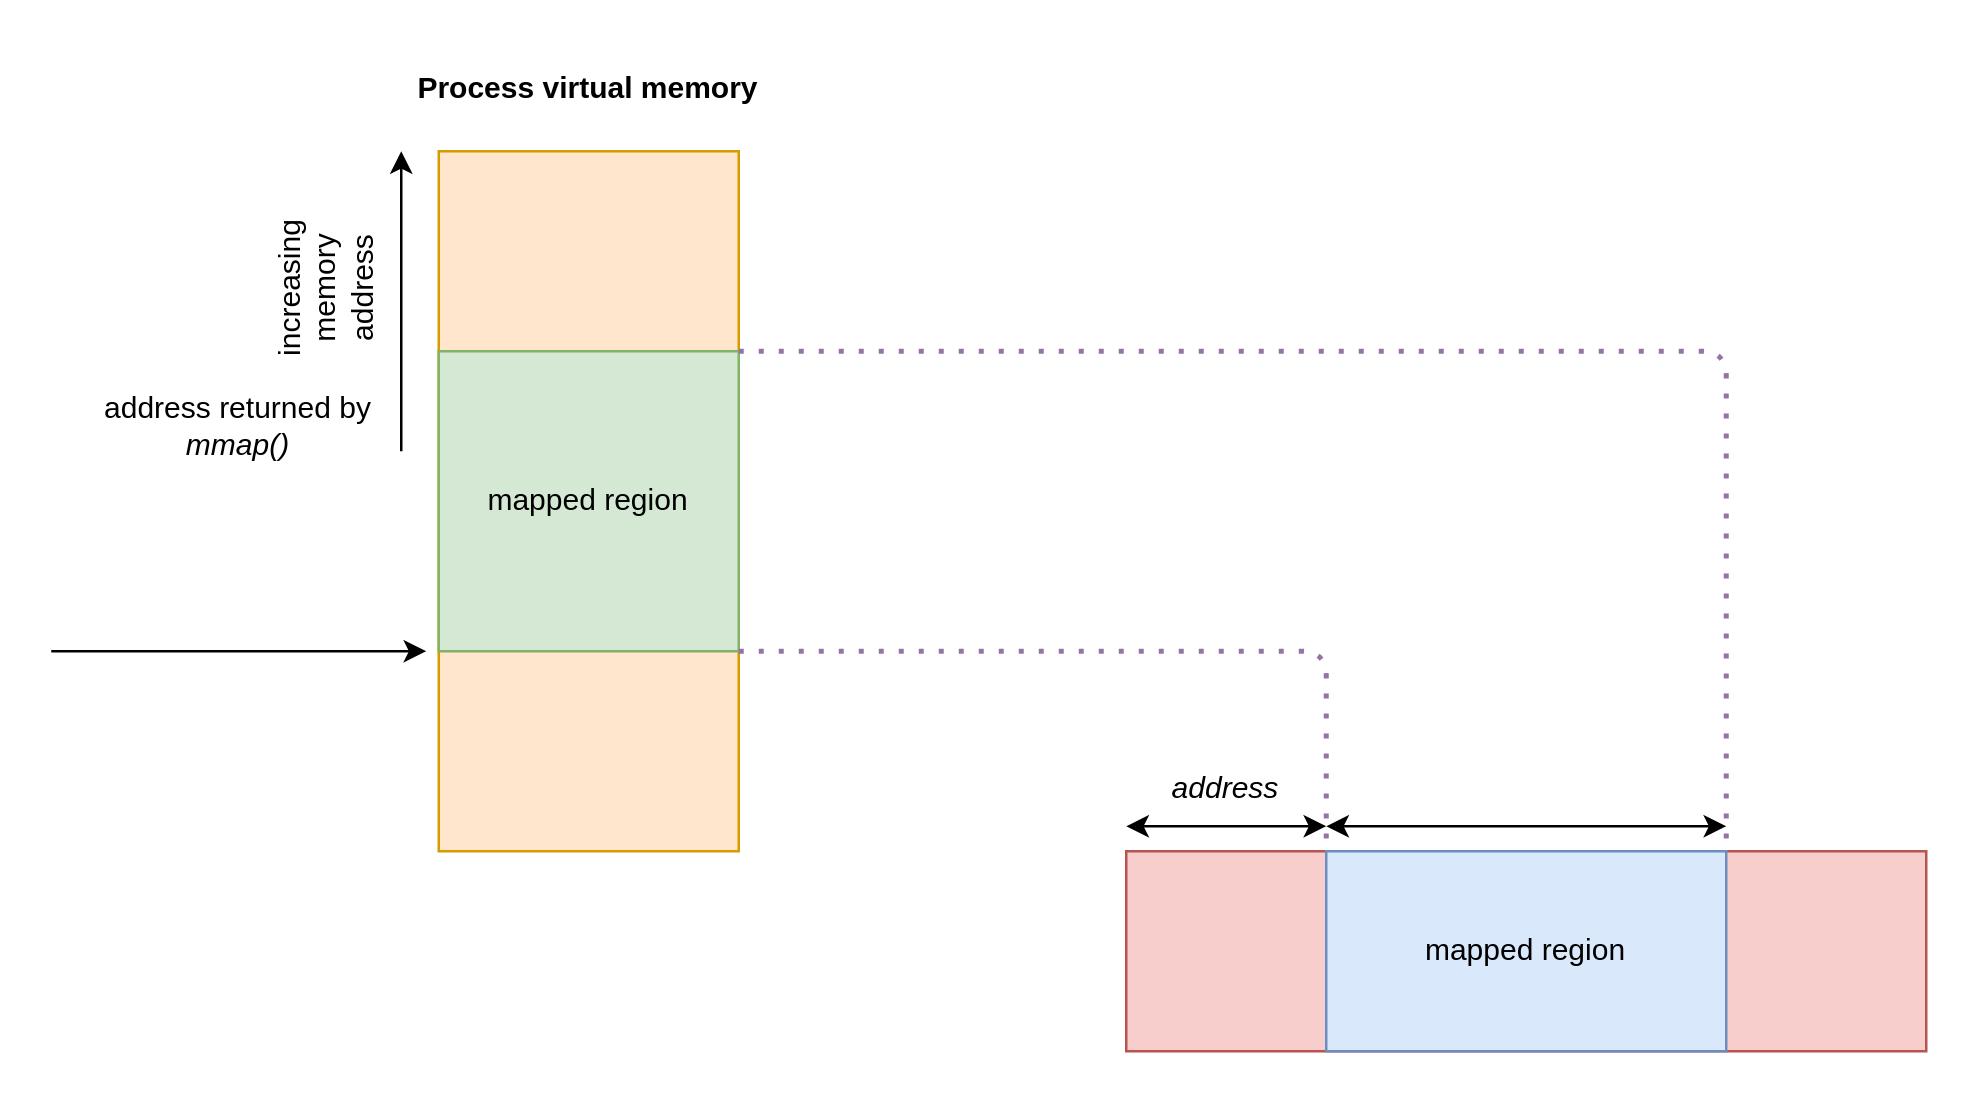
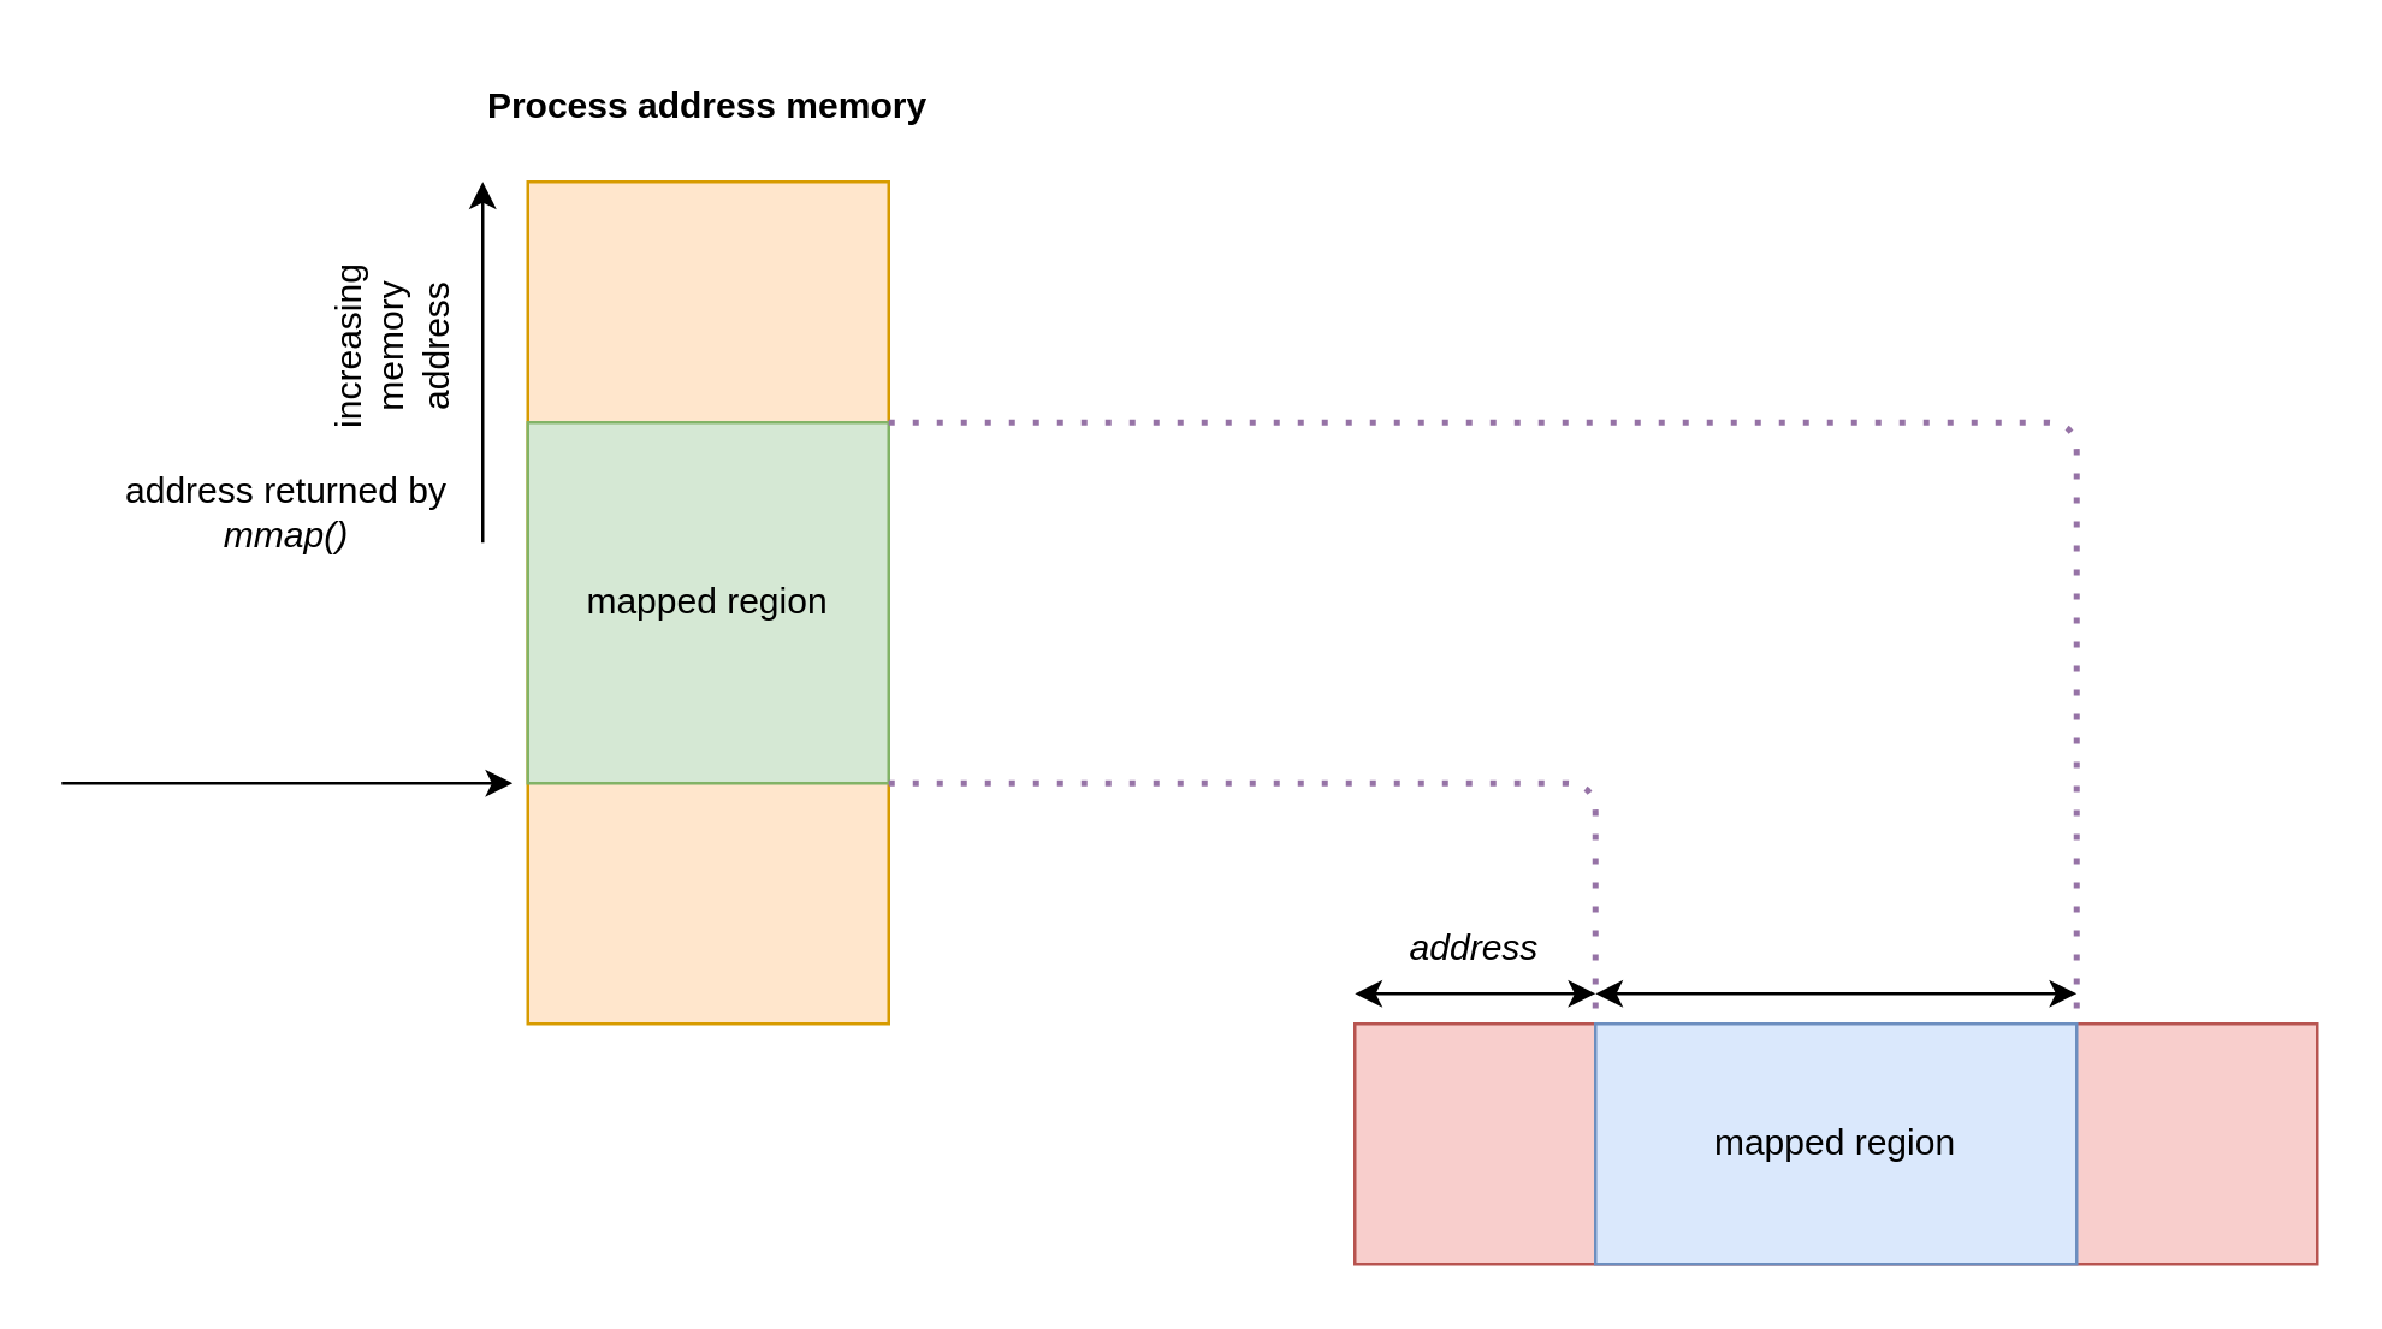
  <mxCell id="0" />
  <mxCell id="1" parent="0" />
  <mxCell id="2" value="" style="rounded=0;whiteSpace=wrap;html=1;fillColor=#ffe6cc;strokeColor=#d79b00;" vertex="1" parent="1"><mxGeometry x="175" y="60" width="120" height="280" as="geometry" /></mxCell>
  <mxCell id="3" value="mapped region" style="rounded=0;whiteSpace=wrap;html=1;fillColor=#d5e8d4;strokeColor=#82b366;" vertex="1" parent="1"><mxGeometry x="175" y="140" width="120" height="120" as="geometry" /></mxCell>
- <mxCell id="4" value="&lt;b&gt;Process virtual memory&lt;/b&gt;" style="text;html=1;align=center;verticalAlign=middle;whiteSpace=wrap;rounded=0;" vertex="1" parent="1"><mxGeometry x="160" y="20" width="150" height="30" as="geometry" /></mxCell>
+ <mxCell id="4" value="&lt;b&gt;Process address memory&lt;/b&gt;" style="text;html=1;align=center;verticalAlign=middle;whiteSpace=wrap;rounded=0;" vertex="1" parent="1"><mxGeometry x="160" y="20" width="150" height="30" as="geometry" /></mxCell>
  <mxCell id="5" value="address returned by &lt;i&gt;mmap()&lt;/i&gt;" style="text;html=1;align=center;verticalAlign=middle;whiteSpace=wrap;rounded=0;" vertex="1" parent="1"><mxGeometry x="40" y="155" width="110" height="30" as="geometry" /></mxCell>
  <mxCell id="6" value="" style="endArrow=classic;html=1;rounded=0;" edge="1" parent="1"><mxGeometry width="50" height="50" relative="1" as="geometry"><mxPoint x="20" y="260" as="sourcePoint" /><mxPoint x="170" y="260" as="targetPoint" /></mxGeometry></mxCell>
  <mxCell id="7" value="increasing memory address" style="text;html=1;align=center;verticalAlign=middle;whiteSpace=wrap;rounded=0;rotation=-90;" vertex="1" parent="1"><mxGeometry x="100" y="90" width="60" height="50" as="geometry" /></mxCell>
  <mxCell id="8" value="" style="endArrow=classic;html=1;rounded=0;" edge="1" parent="1"><mxGeometry width="50" height="50" relative="1" as="geometry"><mxPoint x="160" y="180" as="sourcePoint" /><mxPoint x="160" y="60" as="targetPoint" /></mxGeometry></mxCell>
  <mxCell id="9" value="" style="rounded=0;whiteSpace=wrap;html=1;fillColor=#f8cecc;strokeColor=#b85450;" vertex="1" parent="1"><mxGeometry x="450" y="340" width="320" height="80" as="geometry" /></mxCell>
  <mxCell id="10" value="mapped region" style="rounded=0;whiteSpace=wrap;html=1;fillColor=#dae8fc;strokeColor=#6c8ebf;" vertex="1" parent="1"><mxGeometry x="530" y="340" width="160" height="80" as="geometry" /></mxCell>
  <mxCell id="11" value="&lt;i&gt;address&lt;/i&gt;" style="text;html=1;align=center;verticalAlign=middle;whiteSpace=wrap;rounded=0;" vertex="1" parent="1"><mxGeometry x="460" y="300" width="60" height="30" as="geometry" /></mxCell>
  <mxCell id="12" value="" style="endArrow=classic;startArrow=classic;html=1;rounded=0;" edge="1" parent="1"><mxGeometry width="50" height="50" relative="1" as="geometry"><mxPoint x="450" y="330" as="sourcePoint" /><mxPoint x="530" y="330" as="targetPoint" /></mxGeometry></mxCell>
  <mxCell id="13" value="" style="endArrow=classic;startArrow=classic;html=1;rounded=0;" edge="1" parent="1"><mxGeometry width="50" height="50" relative="1" as="geometry"><mxPoint x="530" y="330" as="sourcePoint" /><mxPoint x="690" y="330" as="targetPoint" /></mxGeometry></mxCell>
  <mxCell id="14" value="" style="endArrow=none;dashed=1;html=1;dashPattern=1 3;strokeWidth=2;rounded=1;exitX=1;exitY=1;exitDx=0;exitDy=0;entryX=0;entryY=0;entryDx=0;entryDy=0;strokeColor=#9673a6;curved=0;fillColor=#e1d5e7;" edge="1" parent="1" source="3" target="10"><mxGeometry width="50" height="50" relative="1" as="geometry"><mxPoint x="450" y="350" as="sourcePoint" /><mxPoint x="500" y="300" as="targetPoint" /><Array as="points"><mxPoint x="530" y="260" /></Array></mxGeometry></mxCell>
  <mxCell id="15" value="" style="endArrow=none;dashed=1;html=1;dashPattern=1 3;strokeWidth=2;rounded=1;exitX=1;exitY=0;exitDx=0;exitDy=0;entryX=1;entryY=0;entryDx=0;entryDy=0;curved=0;fillColor=#e1d5e7;strokeColor=#9673a6;" edge="1" parent="1" source="3" target="10"><mxGeometry width="50" height="50" relative="1" as="geometry"><mxPoint x="450" y="350" as="sourcePoint" /><mxPoint x="500" y="300" as="targetPoint" /><Array as="points"><mxPoint x="690" y="140" /></Array></mxGeometry></mxCell>
